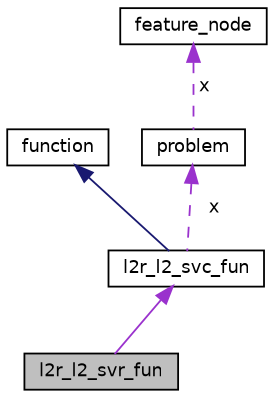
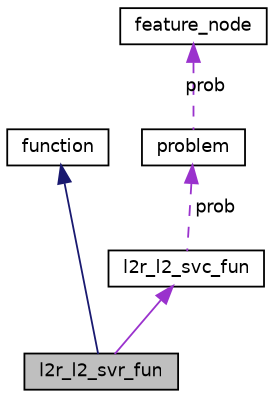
  digraph {
    node [color=black fillcolor=white fontname=Helvetica fontsize=10 shape=record style=filled]
    edge [color=darkorchid3 dir=back fontname=Helvetica fontsize=10 labelfontname=Helvetica labelfontsize=10 style=solid]
    n1 [fillcolor=grey75 fontcolor=black height=0.2 label=l2r_l2_svr_fun width=0.4]
    n2 [height=0.2 label=l2r_l2_svc_fun width=0.4]
    n3 [height=0.2 label=function width=0.4]
    n4 [height=0.2 label=problem width=0.4]
    n5 [height=0.2 label=feature_node width=0.4]
    n2 -> n1
-   n3 -> n2 [color=midnightblue]
-   n4 -> n2 [label=" x" style=dashed]
-   n5 -> n4 [label=" x" style=dashed]
+   n3 -> n1 [color=midnightblue]
+   n4 -> n2 [label=" prob" style=dashed]
+   n5 -> n4 [label=" prob" style=dashed]
  }
